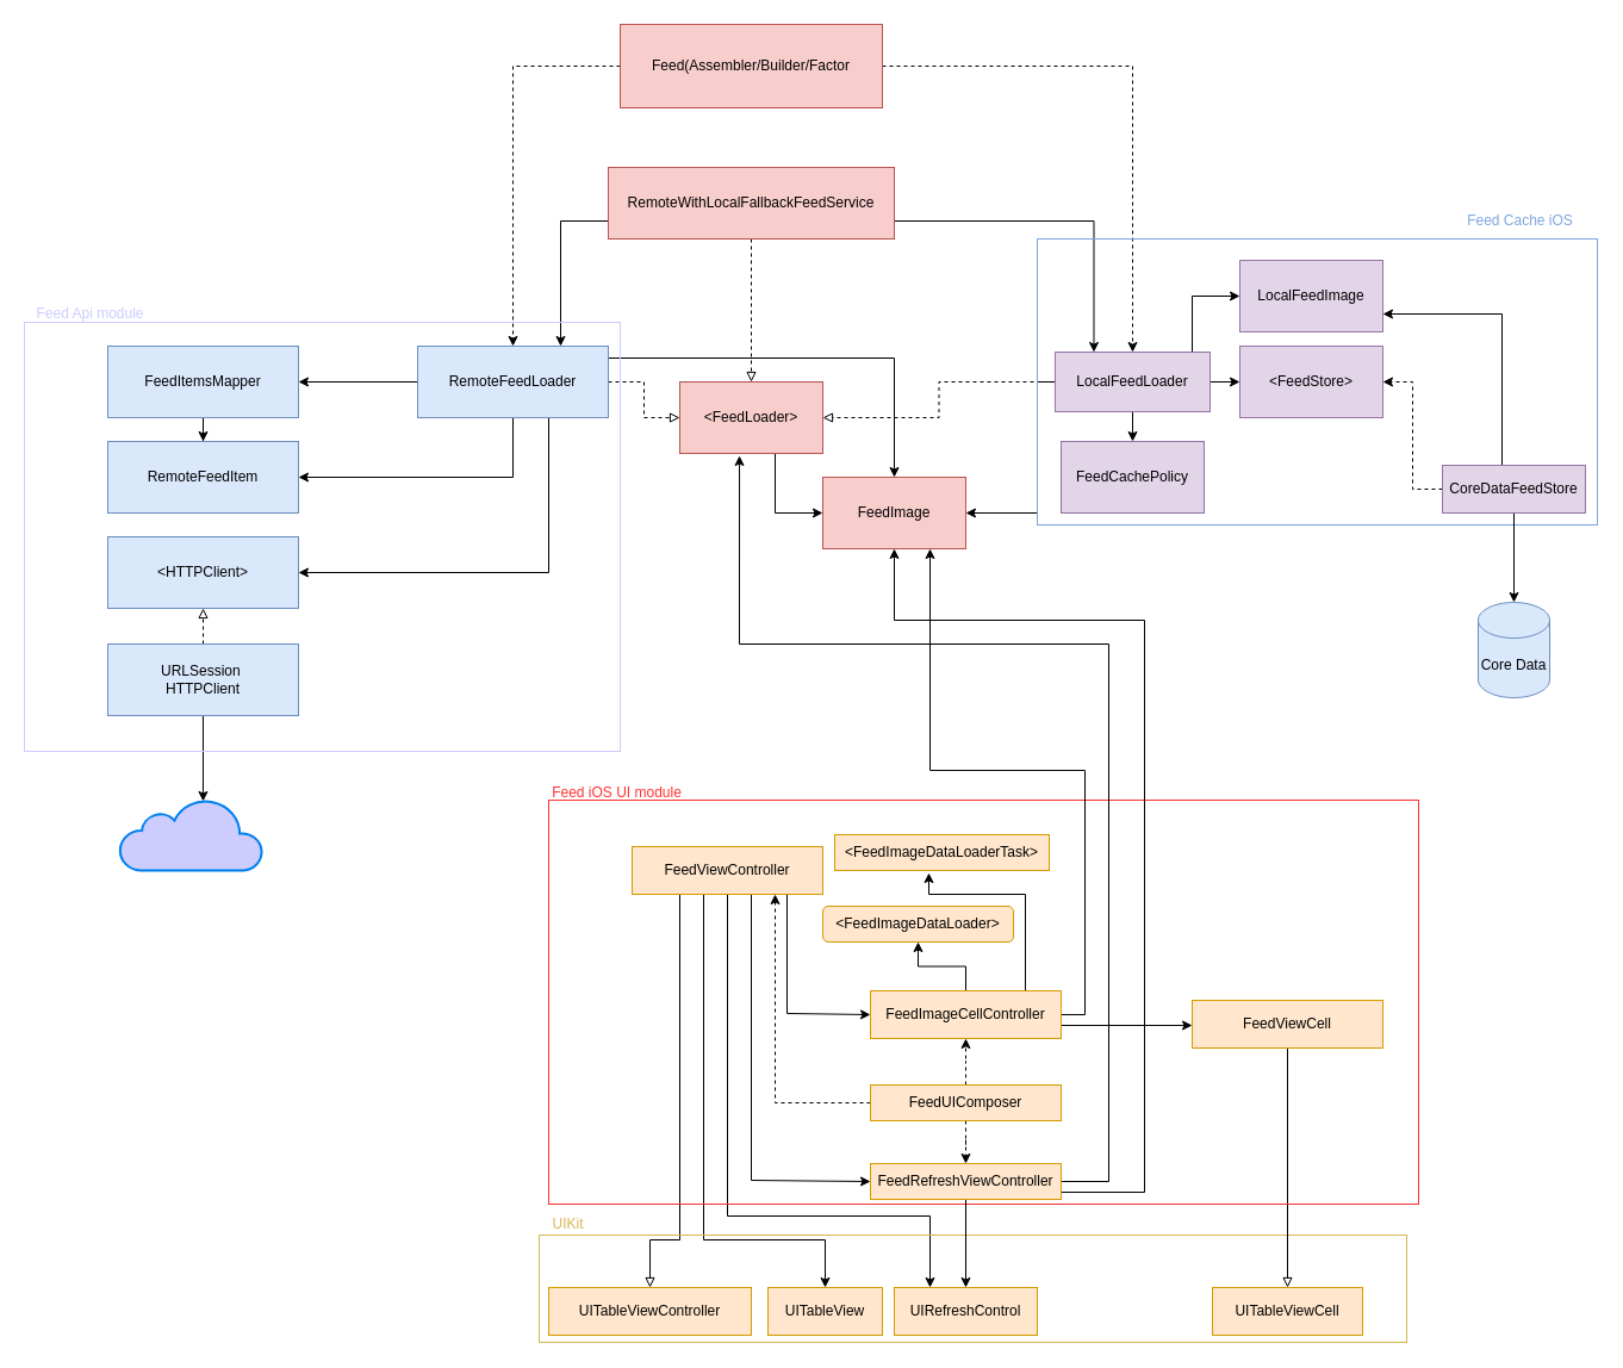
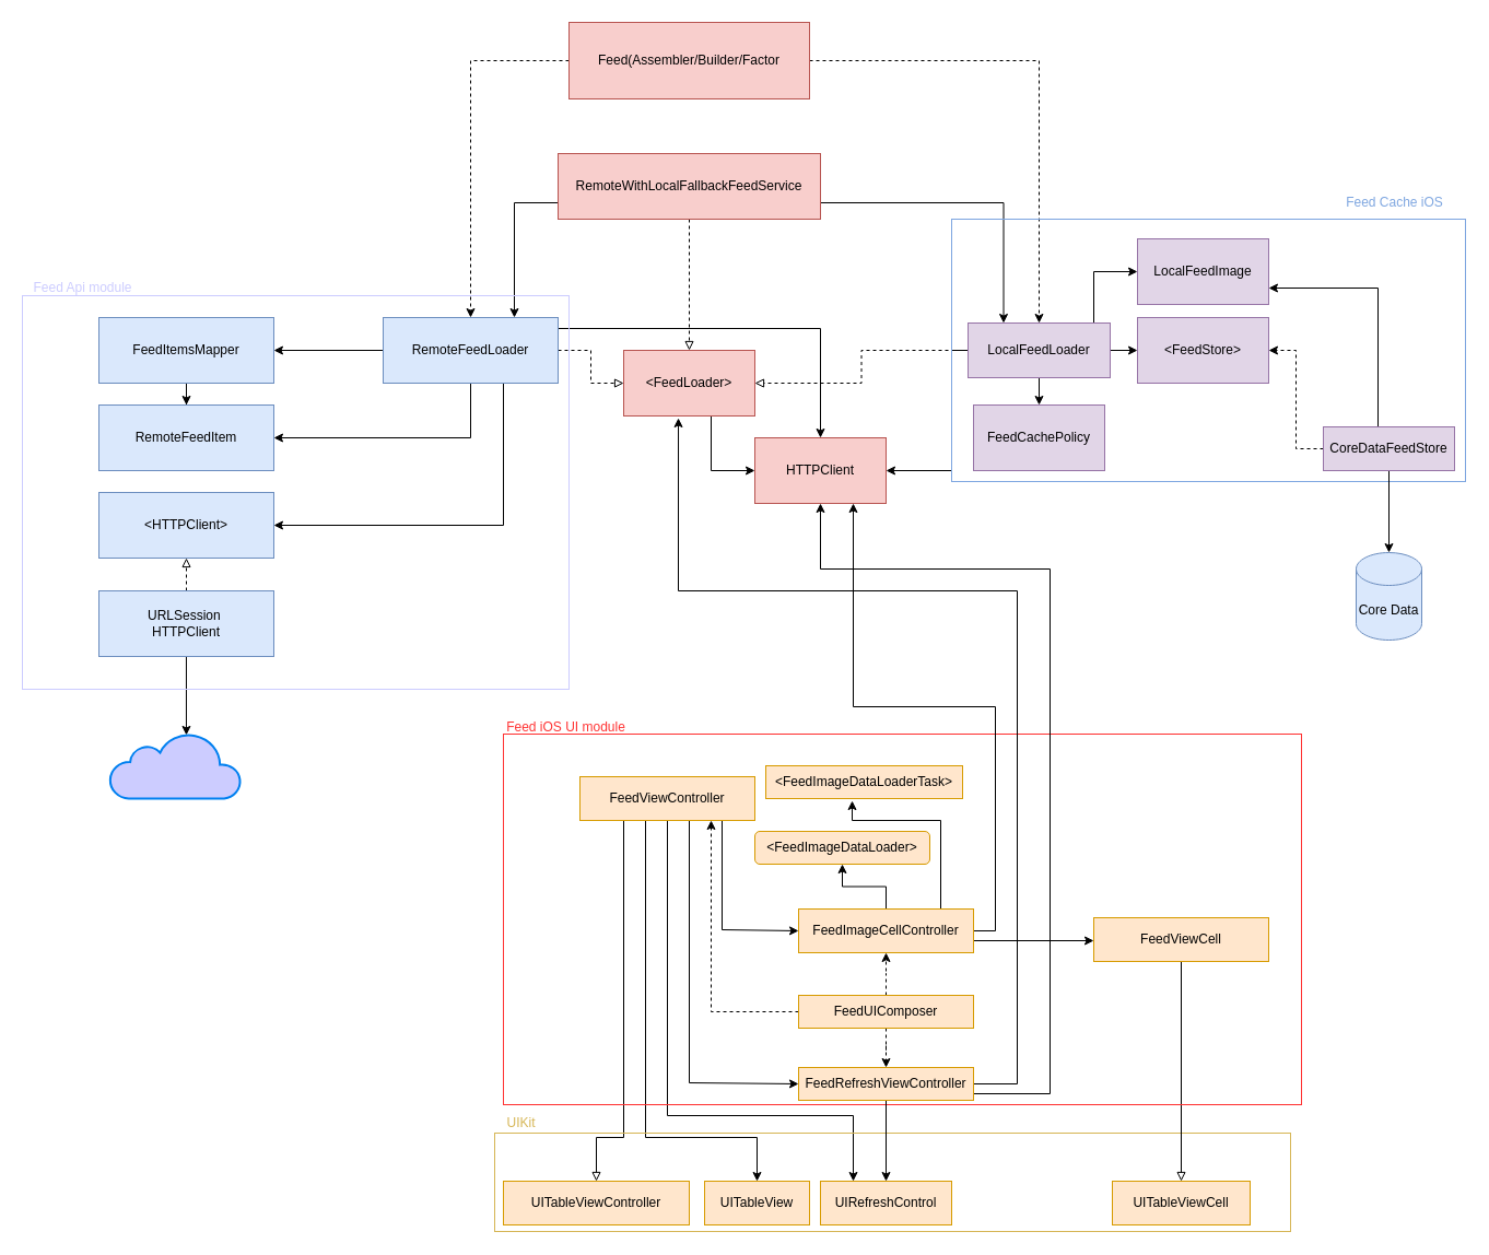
  <mxCell id="0" />
  <mxCell id="1" parent="0" />
  <mxCell id="2" style="edgeStyle=orthogonalEdgeStyle;rounded=0;orthogonalLoop=1;jettySize=auto;html=1;entryX=0;entryY=0.5;entryDx=0;entryDy=0;" parent="1" source="3" target="43" edge="1"><mxGeometry relative="1" as="geometry"><Array as="points"><mxPoint x="650" y="430" /></Array></mxGeometry></mxCell>
  <mxCell id="3" value="&amp;lt;FeedLoader&amp;gt;" style="rounded=0;whiteSpace=wrap;html=1;fillColor=#f8cecc;strokeColor=#b85450;" parent="1" vertex="1"><mxGeometry x="570" y="320" width="120" height="60" as="geometry" /></mxCell>
  <mxCell id="4" style="edgeStyle=orthogonalEdgeStyle;rounded=0;orthogonalLoop=1;jettySize=auto;html=1;dashed=1;" parent="1" source="6" target="16" edge="1"><mxGeometry relative="1" as="geometry" /></mxCell>
  <mxCell id="5" style="edgeStyle=orthogonalEdgeStyle;rounded=0;orthogonalLoop=1;jettySize=auto;html=1;dashed=1;" parent="1" source="6" target="22" edge="1"><mxGeometry relative="1" as="geometry" /></mxCell>
  <mxCell id="6" value="Feed(Assembler/Builder/Factor" style="rounded=0;whiteSpace=wrap;html=1;fillColor=#f8cecc;strokeColor=#b85450;" parent="1" vertex="1"><mxGeometry x="520" y="20" width="220" height="70" as="geometry" /></mxCell>
  <mxCell id="7" style="edgeStyle=orthogonalEdgeStyle;rounded=0;orthogonalLoop=1;jettySize=auto;html=1;entryX=0.75;entryY=0;entryDx=0;entryDy=0;exitX=0;exitY=0.75;exitDx=0;exitDy=0;" parent="1" source="10" target="16" edge="1"><mxGeometry relative="1" as="geometry"><Array as="points"><mxPoint x="470" y="185" /></Array></mxGeometry></mxCell>
  <mxCell id="8" style="edgeStyle=orthogonalEdgeStyle;rounded=0;orthogonalLoop=1;jettySize=auto;html=1;exitX=1;exitY=0.75;exitDx=0;exitDy=0;entryX=0.25;entryY=0;entryDx=0;entryDy=0;" parent="1" source="10" target="22" edge="1"><mxGeometry relative="1" as="geometry" /></mxCell>
  <mxCell id="9" style="edgeStyle=orthogonalEdgeStyle;rounded=0;orthogonalLoop=1;jettySize=auto;html=1;dashed=1;endArrow=block;endFill=0;" parent="1" source="10" target="3" edge="1"><mxGeometry relative="1" as="geometry" /></mxCell>
  <mxCell id="10" value="RemoteWithLocalFallbackFeedService" style="rounded=0;whiteSpace=wrap;html=1;fillColor=#f8cecc;strokeColor=#b85450;" parent="1" vertex="1"><mxGeometry x="510" y="140" width="240" height="60" as="geometry" /></mxCell>
  <mxCell id="11" style="edgeStyle=orthogonalEdgeStyle;rounded=0;orthogonalLoop=1;jettySize=auto;html=1;dashed=1;endArrow=block;endFill=0;" parent="1" source="16" target="3" edge="1"><mxGeometry relative="1" as="geometry" /></mxCell>
  <mxCell id="12" style="edgeStyle=orthogonalEdgeStyle;rounded=0;orthogonalLoop=1;jettySize=auto;html=1;" parent="1" source="16" target="32" edge="1"><mxGeometry relative="1" as="geometry" /></mxCell>
  <mxCell id="13" style="edgeStyle=orthogonalEdgeStyle;rounded=0;orthogonalLoop=1;jettySize=auto;html=1;entryX=1;entryY=0.5;entryDx=0;entryDy=0;" parent="1" source="16" target="42" edge="1"><mxGeometry relative="1" as="geometry"><Array as="points"><mxPoint x="430" y="400" /></Array></mxGeometry></mxCell>
  <mxCell id="14" style="edgeStyle=orthogonalEdgeStyle;rounded=0;orthogonalLoop=1;jettySize=auto;html=1;" parent="1" source="16" target="43" edge="1"><mxGeometry relative="1" as="geometry"><Array as="points"><mxPoint x="750" y="300" /></Array></mxGeometry></mxCell>
  <mxCell id="15" style="edgeStyle=orthogonalEdgeStyle;rounded=0;orthogonalLoop=1;jettySize=auto;html=1;entryX=1;entryY=0.5;entryDx=0;entryDy=0;" parent="1" source="16" target="30" edge="1"><mxGeometry relative="1" as="geometry"><Array as="points"><mxPoint x="460" y="480" /></Array></mxGeometry></mxCell>
  <mxCell id="16" value="RemoteFeedLoader" style="rounded=0;whiteSpace=wrap;html=1;fillColor=#dae8fc;strokeColor=#6c8ebf;" parent="1" vertex="1"><mxGeometry x="350" y="290" width="160" height="60" as="geometry" /></mxCell>
  <mxCell id="17" style="edgeStyle=orthogonalEdgeStyle;rounded=0;orthogonalLoop=1;jettySize=auto;html=1;entryX=1;entryY=0.5;entryDx=0;entryDy=0;dashed=1;endArrow=block;endFill=0;" parent="1" source="22" target="3" edge="1"><mxGeometry relative="1" as="geometry" /></mxCell>
  <mxCell id="18" style="edgeStyle=orthogonalEdgeStyle;rounded=0;orthogonalLoop=1;jettySize=auto;html=1;entryX=0;entryY=0.5;entryDx=0;entryDy=0;" parent="1" source="22" target="39" edge="1"><mxGeometry relative="1" as="geometry" /></mxCell>
  <mxCell id="19" style="edgeStyle=orthogonalEdgeStyle;rounded=0;orthogonalLoop=1;jettySize=auto;html=1;entryX=1;entryY=0.5;entryDx=0;entryDy=0;" parent="1" source="22" target="43" edge="1"><mxGeometry relative="1" as="geometry"><Array as="points"><mxPoint x="870" y="430" /></Array></mxGeometry></mxCell>
  <mxCell id="20" style="edgeStyle=orthogonalEdgeStyle;rounded=0;orthogonalLoop=1;jettySize=auto;html=1;entryX=0;entryY=0.5;entryDx=0;entryDy=0;" parent="1" source="22" target="44" edge="1"><mxGeometry relative="1" as="geometry"><Array as="points"><mxPoint x="1000" y="300" /><mxPoint x="1000" y="248" /></Array></mxGeometry></mxCell>
  <mxCell id="21" style="edgeStyle=orthogonalEdgeStyle;rounded=0;orthogonalLoop=1;jettySize=auto;html=1;" parent="1" source="22" target="45" edge="1"><mxGeometry relative="1" as="geometry" /></mxCell>
  <mxCell id="22" value="LocalFeedLoader" style="rounded=0;whiteSpace=wrap;html=1;fillColor=#e1d5e7;strokeColor=#9673a6;" parent="1" vertex="1"><mxGeometry x="885" y="295" width="130" height="50" as="geometry" /></mxCell>
  <mxCell id="23" value="UITableViewController" style="rounded=0;whiteSpace=wrap;html=1;fillColor=#ffe6cc;strokeColor=#d79b00;" parent="1" vertex="1"><mxGeometry x="460" y="1080" width="170" height="40" as="geometry" /></mxCell>
  <mxCell id="24" style="edgeStyle=orthogonalEdgeStyle;rounded=0;orthogonalLoop=1;jettySize=auto;html=1;entryX=0.5;entryY=0;entryDx=0;entryDy=0;endArrow=block;endFill=0;" parent="1" source="29" target="23" edge="1"><mxGeometry relative="1" as="geometry"><Array as="points"><mxPoint x="570" y="1040" /><mxPoint x="545" y="1040" /></Array></mxGeometry></mxCell>
  <mxCell id="25" style="edgeStyle=orthogonalEdgeStyle;rounded=0;orthogonalLoop=1;jettySize=auto;html=1;entryX=0.25;entryY=0;entryDx=0;entryDy=0;exitX=0.5;exitY=1;exitDx=0;exitDy=0;" parent="1" source="29" target="51" edge="1"><mxGeometry relative="1" as="geometry"><Array as="points"><mxPoint x="610" y="1020" /><mxPoint x="780" y="1020" /></Array></mxGeometry></mxCell>
  <mxCell id="26" style="edgeStyle=orthogonalEdgeStyle;rounded=0;orthogonalLoop=1;jettySize=auto;html=1;" parent="1" source="29" target="55" edge="1"><mxGeometry relative="1" as="geometry"><Array as="points"><mxPoint x="590" y="1040" /><mxPoint x="692" y="1040" /></Array></mxGeometry></mxCell>
  <mxCell id="27" style="edgeStyle=orthogonalEdgeStyle;rounded=0;orthogonalLoop=1;jettySize=auto;html=1;entryX=0;entryY=0.5;entryDx=0;entryDy=0;" edge="1" parent="1" source="29" target="66"><mxGeometry relative="1" as="geometry"><Array as="points"><mxPoint x="660" y="850" /></Array></mxGeometry></mxCell>
  <mxCell id="28" style="edgeStyle=orthogonalEdgeStyle;rounded=0;orthogonalLoop=1;jettySize=auto;html=1;entryX=0;entryY=0.5;entryDx=0;entryDy=0;" edge="1" parent="1" source="29" target="70"><mxGeometry relative="1" as="geometry"><Array as="points"><mxPoint x="630" y="990" /></Array></mxGeometry></mxCell>
  <mxCell id="29" value="FeedViewController" style="rounded=0;whiteSpace=wrap;html=1;fillColor=#ffe6cc;strokeColor=#d79b00;" parent="1" vertex="1"><mxGeometry x="530" y="710" width="160" height="40" as="geometry" /></mxCell>
  <mxCell id="30" value="&amp;lt;HTTPClient&amp;gt;" style="rounded=0;whiteSpace=wrap;html=1;fillColor=#dae8fc;strokeColor=#6c8ebf;" parent="1" vertex="1"><mxGeometry x="90" y="450" width="160" height="60" as="geometry" /></mxCell>
  <mxCell id="31" style="edgeStyle=orthogonalEdgeStyle;rounded=0;orthogonalLoop=1;jettySize=auto;html=1;" parent="1" source="32" target="42" edge="1"><mxGeometry relative="1" as="geometry" /></mxCell>
  <mxCell id="32" value="FeedItemsMapper" style="rounded=0;whiteSpace=wrap;html=1;fillColor=#dae8fc;strokeColor=#6c8ebf;" parent="1" vertex="1"><mxGeometry x="90" y="290" width="160" height="60" as="geometry" /></mxCell>
  <mxCell id="33" value="&lt;font color=&quot;#ccccff&quot;&gt;Feed Api module&lt;/font&gt;" style="text;html=1;align=center;verticalAlign=middle;resizable=0;points=[];autosize=1;strokeColor=none;fillColor=none;" parent="1" vertex="1"><mxGeometry x="20" y="248" width="110" height="30" as="geometry" /></mxCell>
  <mxCell id="34" style="edgeStyle=orthogonalEdgeStyle;rounded=0;orthogonalLoop=1;jettySize=auto;html=1;exitX=0.5;exitY=0;exitDx=0;exitDy=0;entryX=0.5;entryY=1;entryDx=0;entryDy=0;endArrow=block;endFill=0;dashed=1;" parent="1" source="36" target="30" edge="1"><mxGeometry relative="1" as="geometry" /></mxCell>
  <mxCell id="35" style="edgeStyle=orthogonalEdgeStyle;rounded=0;orthogonalLoop=1;jettySize=auto;html=1;entryX=0.583;entryY=0.033;entryDx=0;entryDy=0;entryPerimeter=0;" parent="1" source="36" target="37" edge="1"><mxGeometry relative="1" as="geometry" /></mxCell>
  <mxCell id="36" value="URLSession&amp;nbsp;&lt;br&gt;HTTPClient" style="rounded=0;whiteSpace=wrap;html=1;fillColor=#dae8fc;strokeColor=#6c8ebf;" parent="1" vertex="1"><mxGeometry x="90" y="540" width="160" height="60" as="geometry" /></mxCell>
  <mxCell id="37" value="" style="html=1;verticalLabelPosition=bottom;align=center;labelBackgroundColor=#ffffff;verticalAlign=top;strokeWidth=2;strokeColor=#0080F0;shadow=0;dashed=0;shape=mxgraph.ios7.icons.cloud;fillColor=#CCCCFF;" parent="1" vertex="1"><mxGeometry x="100" y="670" width="120" height="60" as="geometry" /></mxCell>
  <mxCell id="38" value="" style="rounded=0;whiteSpace=wrap;html=1;fillColor=none;strokeColor=#CCCCFF;" parent="1" vertex="1"><mxGeometry x="20" y="270" width="500" height="360" as="geometry" /></mxCell>
  <mxCell id="39" value="&amp;lt;FeedStore&amp;gt;" style="rounded=0;whiteSpace=wrap;html=1;fillColor=#e1d5e7;strokeColor=#9673a6;" parent="1" vertex="1"><mxGeometry x="1040" y="290" width="120" height="60" as="geometry" /></mxCell>
  <mxCell id="40" value="" style="rounded=0;whiteSpace=wrap;html=1;fillColor=none;strokeColor=#7EA6E0;" parent="1" vertex="1"><mxGeometry x="870" y="200" width="470" height="240" as="geometry" /></mxCell>
  <mxCell id="41" value="&lt;font&gt;Feed Cache iOS&lt;/font&gt;" style="text;html=1;align=center;verticalAlign=middle;resizable=0;points=[];autosize=1;strokeColor=none;fillColor=none;fontColor=#7EA6E0;" parent="1" vertex="1"><mxGeometry x="1210" y="170" width="130" height="30" as="geometry" /></mxCell>
  <mxCell id="42" value="RemoteFeedItem" style="rounded=0;whiteSpace=wrap;html=1;fillColor=#dae8fc;strokeColor=#6c8ebf;" parent="1" vertex="1"><mxGeometry x="90" y="370" width="160" height="60" as="geometry" /></mxCell>
- <mxCell id="43" value="FeedImage" style="rounded=0;whiteSpace=wrap;html=1;fillColor=#f8cecc;strokeColor=#b85450;" parent="1" vertex="1"><mxGeometry x="690" y="400" width="120" height="60" as="geometry" /></mxCell>
+ <mxCell id="43" value="HTTPClient" style="rounded=0;whiteSpace=wrap;html=1;fillColor=#f8cecc;strokeColor=#b85450;" parent="1" vertex="1"><mxGeometry x="690" y="400" width="120" height="60" as="geometry" /></mxCell>
  <mxCell id="44" value="LocalFeedImage" style="rounded=0;whiteSpace=wrap;html=1;fillColor=#e1d5e7;strokeColor=#9673a6;" parent="1" vertex="1"><mxGeometry x="1040" y="218" width="120" height="60" as="geometry" /></mxCell>
  <mxCell id="45" value="FeedCachePolicy" style="rounded=0;whiteSpace=wrap;html=1;fillColor=#e1d5e7;strokeColor=#9673a6;" parent="1" vertex="1"><mxGeometry x="890" y="370" width="120" height="60" as="geometry" /></mxCell>
  <mxCell id="46" style="edgeStyle=orthogonalEdgeStyle;rounded=0;orthogonalLoop=1;jettySize=auto;html=1;entryX=1;entryY=0.5;entryDx=0;entryDy=0;dashed=1;" parent="1" source="49" target="39" edge="1"><mxGeometry relative="1" as="geometry" /></mxCell>
  <mxCell id="47" style="edgeStyle=orthogonalEdgeStyle;rounded=0;orthogonalLoop=1;jettySize=auto;html=1;entryX=1;entryY=0.75;entryDx=0;entryDy=0;" parent="1" source="49" target="44" edge="1"><mxGeometry relative="1" as="geometry"><Array as="points"><mxPoint x="1260" y="263" /></Array></mxGeometry></mxCell>
  <mxCell id="48" style="edgeStyle=orthogonalEdgeStyle;rounded=0;orthogonalLoop=1;jettySize=auto;html=1;" parent="1" source="49" target="50" edge="1"><mxGeometry relative="1" as="geometry" /></mxCell>
  <mxCell id="49" value="CoreDataFeedStore" style="rounded=0;whiteSpace=wrap;html=1;fillColor=#e1d5e7;strokeColor=#9673a6;" parent="1" vertex="1"><mxGeometry x="1210" y="390" width="120" height="40" as="geometry" /></mxCell>
  <mxCell id="50" value="Core Data" style="shape=cylinder3;whiteSpace=wrap;html=1;boundedLbl=1;backgroundOutline=1;size=15;fillColor=#dae8fc;strokeColor=#6c8ebf;" parent="1" vertex="1"><mxGeometry x="1240" y="505" width="60" height="80" as="geometry" /></mxCell>
  <mxCell id="51" value="UIRefreshControl" style="rounded=0;whiteSpace=wrap;html=1;fillColor=#ffe6cc;strokeColor=#d79b00;" parent="1" vertex="1"><mxGeometry x="750" y="1080" width="120" height="40" as="geometry" /></mxCell>
  <mxCell id="52" value="Feed iOS UI module" style="text;html=1;align=center;verticalAlign=middle;resizable=0;points=[];autosize=1;strokeColor=none;fillColor=none;fontColor=#FF3333;" parent="1" vertex="1"><mxGeometry x="452" y="650" width="130" height="30" as="geometry" /></mxCell>
  <mxCell id="53" value="UIKit" style="text;html=1;align=center;verticalAlign=middle;resizable=0;points=[];autosize=1;strokeColor=none;fillColor=none;fontColor=#D6B656;" parent="1" vertex="1"><mxGeometry x="451" y="1012" width="50" height="30" as="geometry" /></mxCell>
  <mxCell id="54" value="" style="rounded=0;whiteSpace=wrap;html=1;fillColor=none;strokeColor=#D6B656;" parent="1" vertex="1"><mxGeometry x="452" y="1036" width="728" height="90" as="geometry" /></mxCell>
  <mxCell id="55" value="UITableView&lt;br&gt;" style="rounded=0;whiteSpace=wrap;html=1;fillColor=#ffe6cc;strokeColor=#d79b00;" parent="1" vertex="1"><mxGeometry x="644" y="1080" width="96" height="40" as="geometry" /></mxCell>
  <mxCell id="56" value="UITableViewCell&lt;br&gt;" style="rounded=0;whiteSpace=wrap;html=1;fillColor=#ffe6cc;strokeColor=#d79b00;" parent="1" vertex="1"><mxGeometry x="1017" y="1080" width="126" height="40" as="geometry" /></mxCell>
  <mxCell id="57" style="edgeStyle=orthogonalEdgeStyle;rounded=0;orthogonalLoop=1;jettySize=auto;html=1;endArrow=block;endFill=0;exitX=0.5;exitY=1;exitDx=0;exitDy=0;entryX=0.5;entryY=0;entryDx=0;entryDy=0;" parent="1" source="58" target="56" edge="1"><mxGeometry relative="1" as="geometry"><Array as="points"><mxPoint x="1080" y="1080" /></Array><mxPoint x="947" y="1040" as="sourcePoint" /></mxGeometry></mxCell>
  <mxCell id="58" value="FeedViewCell&lt;br&gt;" style="rounded=0;whiteSpace=wrap;html=1;fillColor=#ffe6cc;strokeColor=#d79b00;" parent="1" vertex="1"><mxGeometry x="1000" y="839" width="160" height="40" as="geometry" /></mxCell>
  <mxCell id="59" value="&amp;lt;FeedImageDataLoader&amp;gt;" style="whiteSpace=wrap;html=1;fillColor=#ffe6cc;strokeColor=#d79b00;rounded=1;" parent="1" vertex="1"><mxGeometry x="690" y="760" width="160" height="30" as="geometry" /></mxCell>
  <mxCell id="60" value="&amp;lt;FeedImageDataLoaderTask&amp;gt;" style="rounded=0;whiteSpace=wrap;html=1;fillColor=#ffe6cc;strokeColor=#d79b00;" parent="1" vertex="1"><mxGeometry x="700" y="700" width="180" height="30" as="geometry" /></mxCell>
  <mxCell id="61" value="" style="rounded=0;whiteSpace=wrap;html=1;fillColor=none;strokeColor=#FF3333;" parent="1" vertex="1"><mxGeometry x="460" y="671" width="730" height="339" as="geometry" /></mxCell>
  <mxCell id="62" style="edgeStyle=orthogonalEdgeStyle;rounded=0;orthogonalLoop=1;jettySize=auto;html=1;" edge="1" parent="1" source="66" target="58"><mxGeometry relative="1" as="geometry"><Array as="points"><mxPoint x="960" y="860" /><mxPoint x="960" y="860" /></Array></mxGeometry></mxCell>
  <mxCell id="63" style="edgeStyle=orthogonalEdgeStyle;rounded=0;orthogonalLoop=1;jettySize=auto;html=1;" edge="1" parent="1" source="66" target="59"><mxGeometry relative="1" as="geometry" /></mxCell>
  <mxCell id="64" style="edgeStyle=orthogonalEdgeStyle;rounded=0;orthogonalLoop=1;jettySize=auto;html=1;entryX=0.439;entryY=1.067;entryDx=0;entryDy=0;entryPerimeter=0;" edge="1" parent="1" source="66" target="60"><mxGeometry relative="1" as="geometry"><Array as="points"><mxPoint x="860" y="750" /><mxPoint x="779" y="750" /></Array></mxGeometry></mxCell>
  <mxCell id="65" style="edgeStyle=orthogonalEdgeStyle;rounded=0;orthogonalLoop=1;jettySize=auto;html=1;" edge="1" parent="1" source="66" target="43"><mxGeometry relative="1" as="geometry"><Array as="points"><mxPoint x="910" y="851" /><mxPoint x="910" y="646" /><mxPoint x="780" y="646" /></Array></mxGeometry></mxCell>
  <mxCell id="66" value="FeedImageCellController" style="rounded=0;whiteSpace=wrap;html=1;fillColor=#ffe6cc;strokeColor=#d79b00;" vertex="1" parent="1"><mxGeometry x="730" y="831" width="160" height="40" as="geometry" /></mxCell>
  <mxCell id="67" style="edgeStyle=orthogonalEdgeStyle;rounded=0;orthogonalLoop=1;jettySize=auto;html=1;" edge="1" parent="1" source="70" target="51"><mxGeometry relative="1" as="geometry" /></mxCell>
  <mxCell id="68" style="edgeStyle=orthogonalEdgeStyle;rounded=0;orthogonalLoop=1;jettySize=auto;html=1;entryX=0.417;entryY=1.033;entryDx=0;entryDy=0;entryPerimeter=0;" edge="1" parent="1" source="70" target="3"><mxGeometry relative="1" as="geometry"><mxPoint x="690" y="540" as="targetPoint" /><Array as="points"><mxPoint x="930" y="991" /><mxPoint x="930" y="540" /><mxPoint x="620" y="540" /></Array></mxGeometry></mxCell>
  <mxCell id="69" style="edgeStyle=orthogonalEdgeStyle;rounded=0;orthogonalLoop=1;jettySize=auto;html=1;" edge="1" parent="1" source="70" target="43"><mxGeometry relative="1" as="geometry"><Array as="points"><mxPoint x="960" y="1000" /><mxPoint x="960" y="520" /><mxPoint x="750" y="520" /></Array></mxGeometry></mxCell>
  <mxCell id="70" value="FeedRefreshViewController" style="rounded=0;whiteSpace=wrap;html=1;fillColor=#ffe6cc;strokeColor=#d79b00;" vertex="1" parent="1"><mxGeometry x="730" y="976" width="160" height="30" as="geometry" /></mxCell>
  <mxCell id="71" style="edgeStyle=orthogonalEdgeStyle;rounded=0;orthogonalLoop=1;jettySize=auto;html=1;dashed=1;" edge="1" parent="1" source="74" target="70"><mxGeometry relative="1" as="geometry" /></mxCell>
  <mxCell id="72" style="edgeStyle=orthogonalEdgeStyle;rounded=0;orthogonalLoop=1;jettySize=auto;html=1;entryX=0.75;entryY=1;entryDx=0;entryDy=0;dashed=1;" edge="1" parent="1" source="74" target="29"><mxGeometry relative="1" as="geometry" /></mxCell>
  <mxCell id="73" style="edgeStyle=orthogonalEdgeStyle;rounded=0;orthogonalLoop=1;jettySize=auto;html=1;dashed=1;" edge="1" parent="1" source="74" target="66"><mxGeometry relative="1" as="geometry" /></mxCell>
  <mxCell id="74" value="FeedUIComposer" style="rounded=0;whiteSpace=wrap;html=1;fillColor=#ffe6cc;strokeColor=#d79b00;" vertex="1" parent="1"><mxGeometry x="730" y="910" width="160" height="30" as="geometry" /></mxCell>
